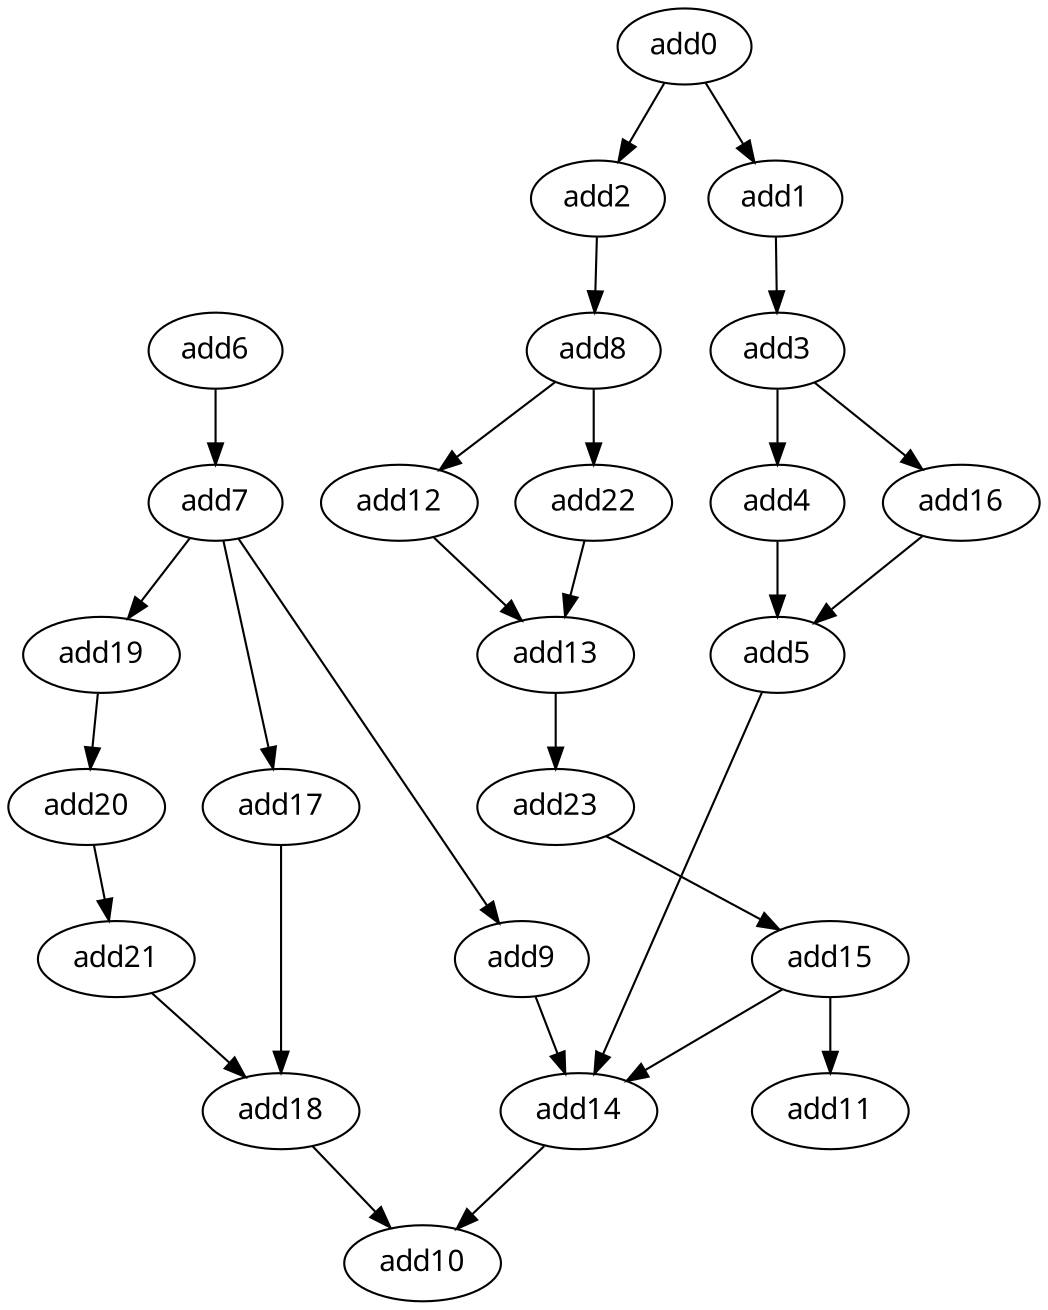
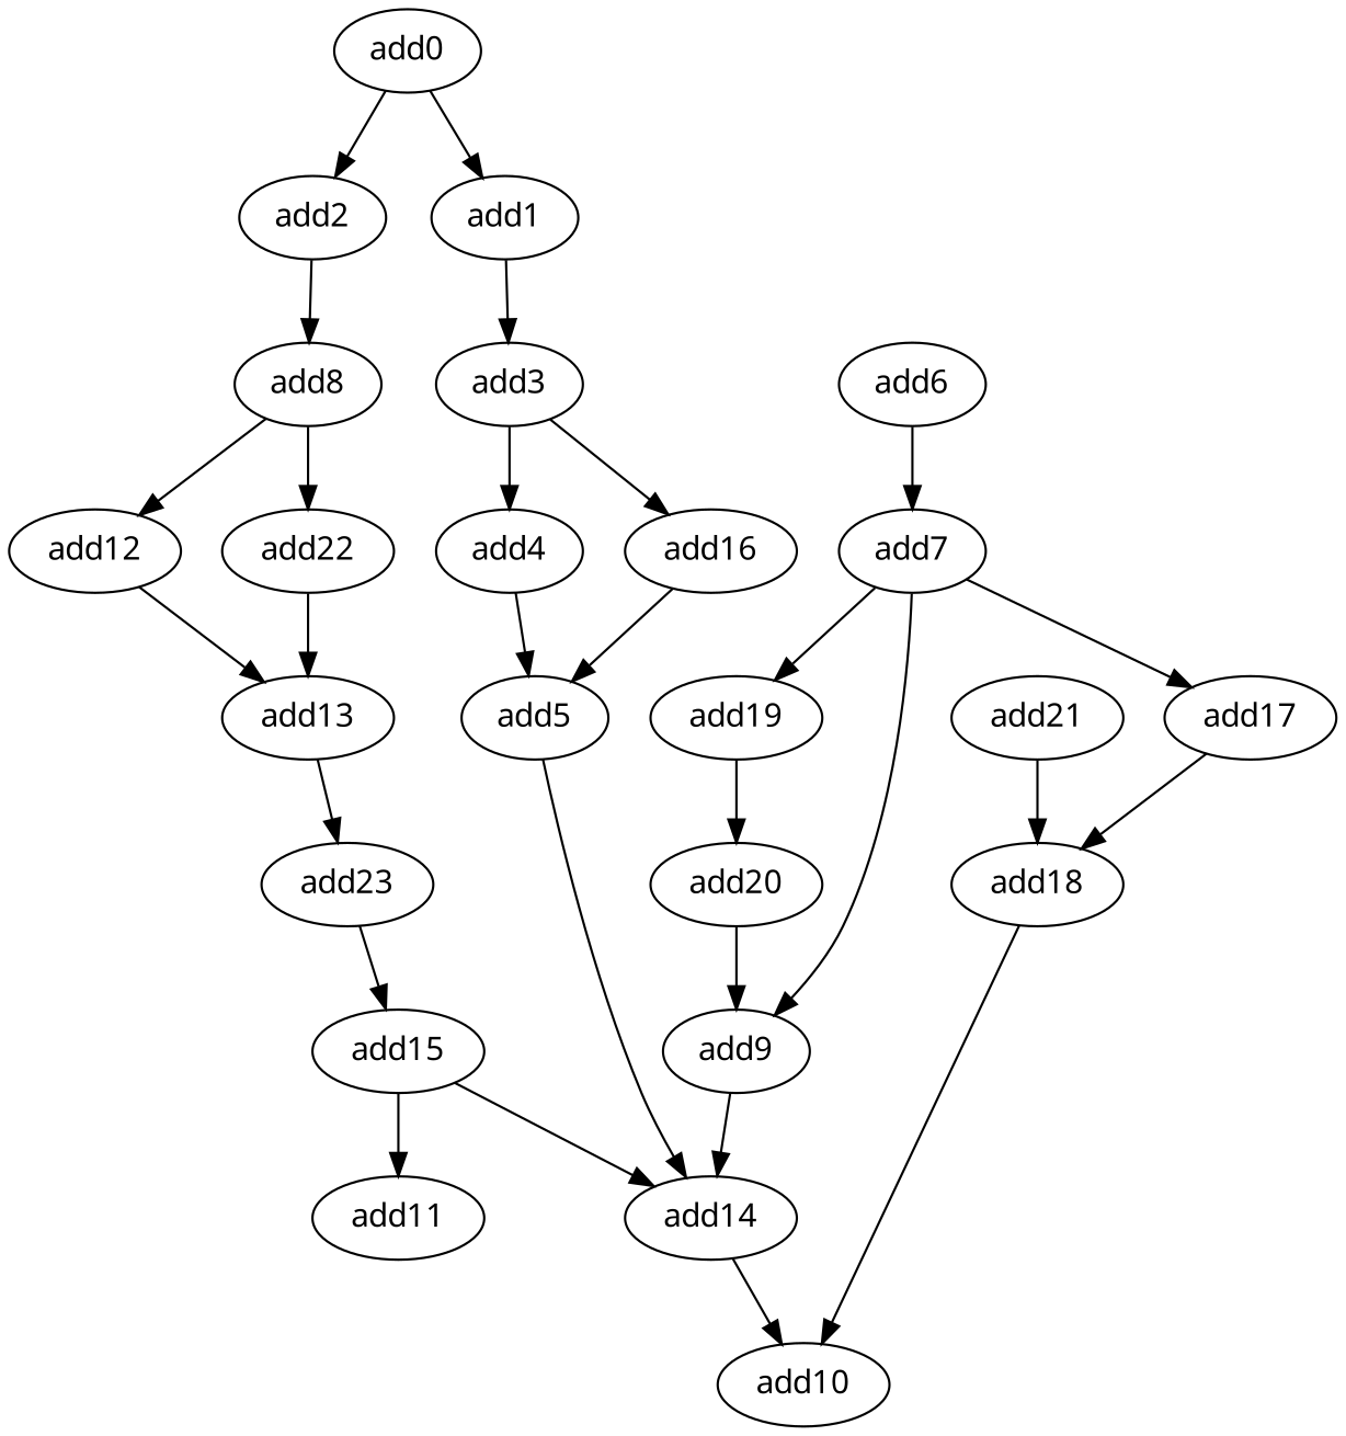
  digraph {
    fontname="Noto Sans"
    node [fontname="Noto Sans" opcode=add]
    edge [fontname="Noto Sans"]
    add0
    add1
    add2
    add3
    add8
    add4
    add16
    add12
    add22
    add5
    add13
    add14
    add10
    add15
    add11
    add6
    add7
    add9
    add17
    add19
    add18
    add20
    add23
    add21
    add0 -> add1
    add0 -> add2
    add1 -> add3
    add2 -> add8
    add3 -> add4
    add3 -> add16
    add8 -> add12
    add8 -> add22
    add4 -> add5
    add16 -> add5
    add12 -> add13
    add22 -> add13
    add5 -> add14
    add13 -> add23
    add14 -> add10
    add15 -> add14
    add15 -> add11
    add6 -> add7
    add7 -> add9
    add7 -> add17
    add7 -> add19
    add9 -> add14
    add17 -> add18
    add19 -> add20
    add18 -> add10
-   add20 -> add21
+   add20 -> add9
    add23 -> add15
    add21 -> add18
  }
